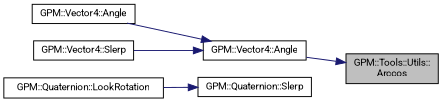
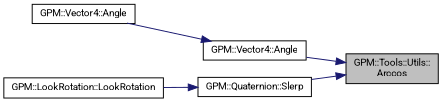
  digraph {
    fontname=Roboto
    rankdir=RL
    node [color=black fillcolor=white fontname=Roboto fontsize=10 shape=record style=filled]
    edge [color=midnightblue dir=back fontname=Roboto fontsize=10 labelfontname=Helvetica labelfontsize=10 style=solid]
    n1 [fillcolor=grey75 fontcolor=black height=0.2 label="GPM::Tools::Utils::\lArccos" width=0.4]
    n2 [height=0.2 label="GPM::Vector4::Angle" width=0.4]
    n3 [height=0.2 label="GPM::Quaternion::Slerp" width=0.4]
    n4 [height=0.2 label="GPM::Vector4::Angle" width=0.4]
-   n5 [height=0.2 label="GPM::Vector4::Slerp" width=0.4]
-   n6 [height=0.2 label="GPM::Quaternion::LookRotation" width=0.4]
+   n6 [height=0.2 label="GPM::LookRotation::LookRotation" width=0.4]
    n1 -> n2
+   n1 -> n3
    n2 -> n4
-   n2 -> n5
    n3 -> n6
  }
